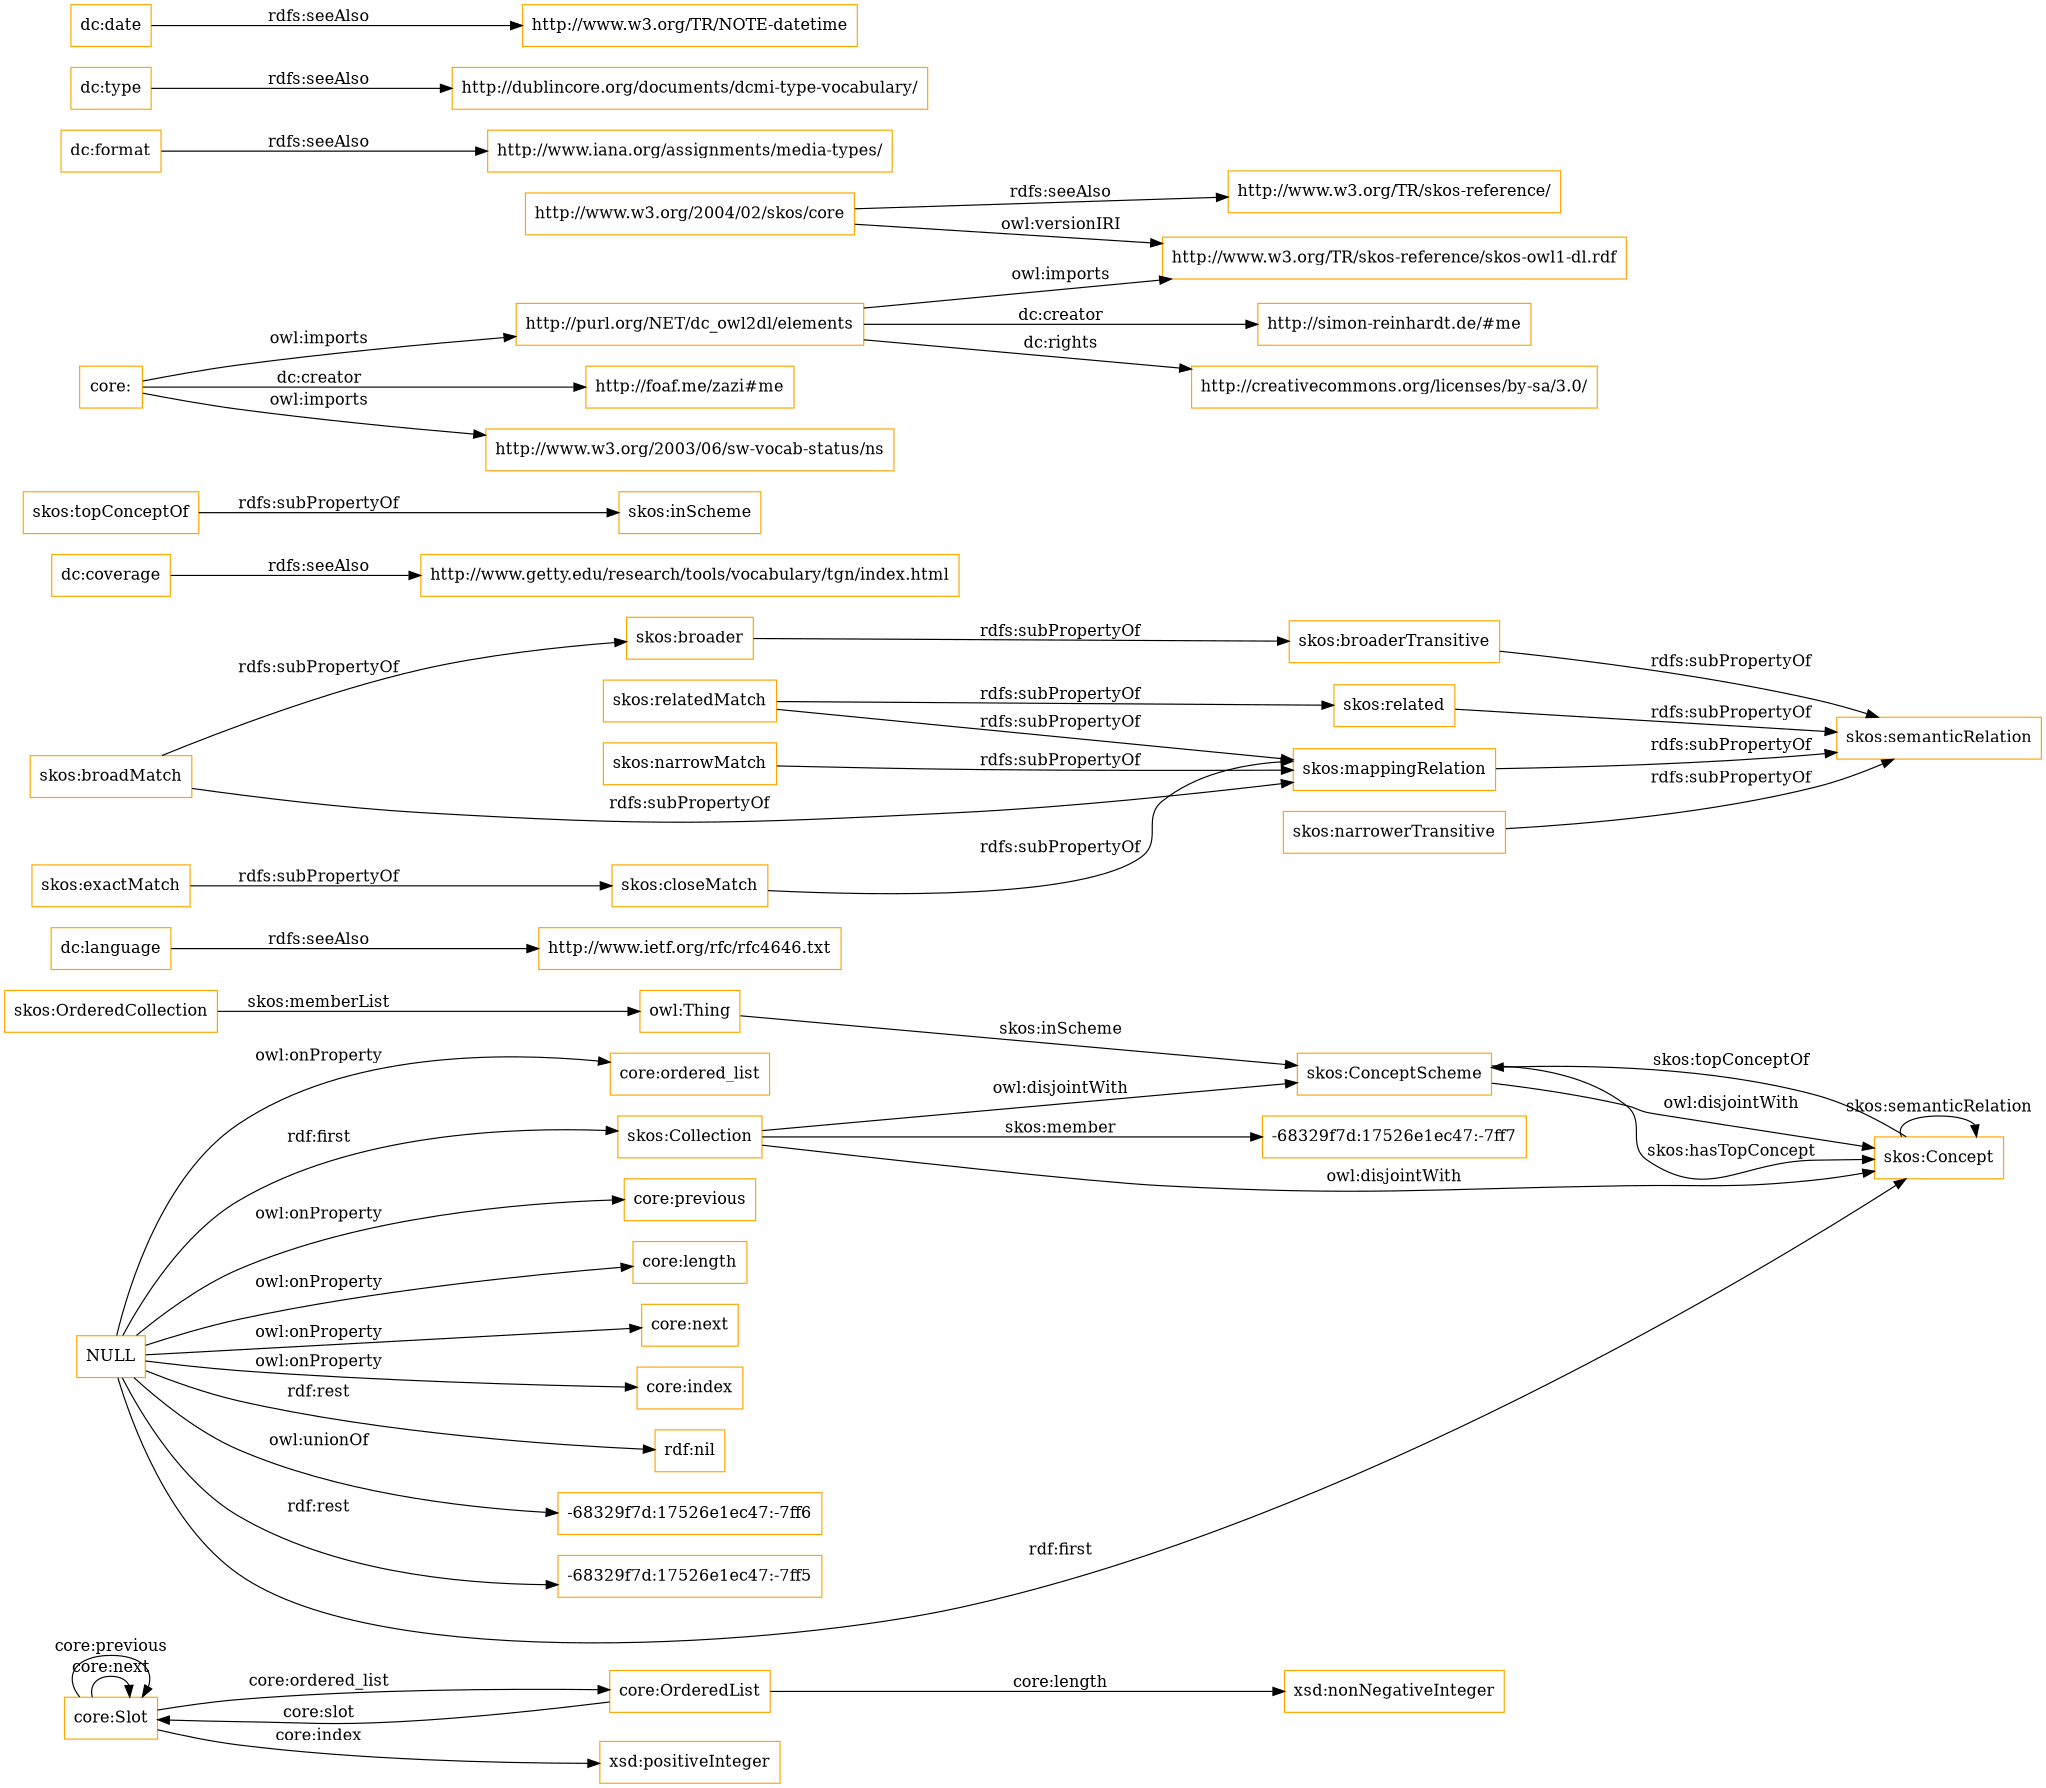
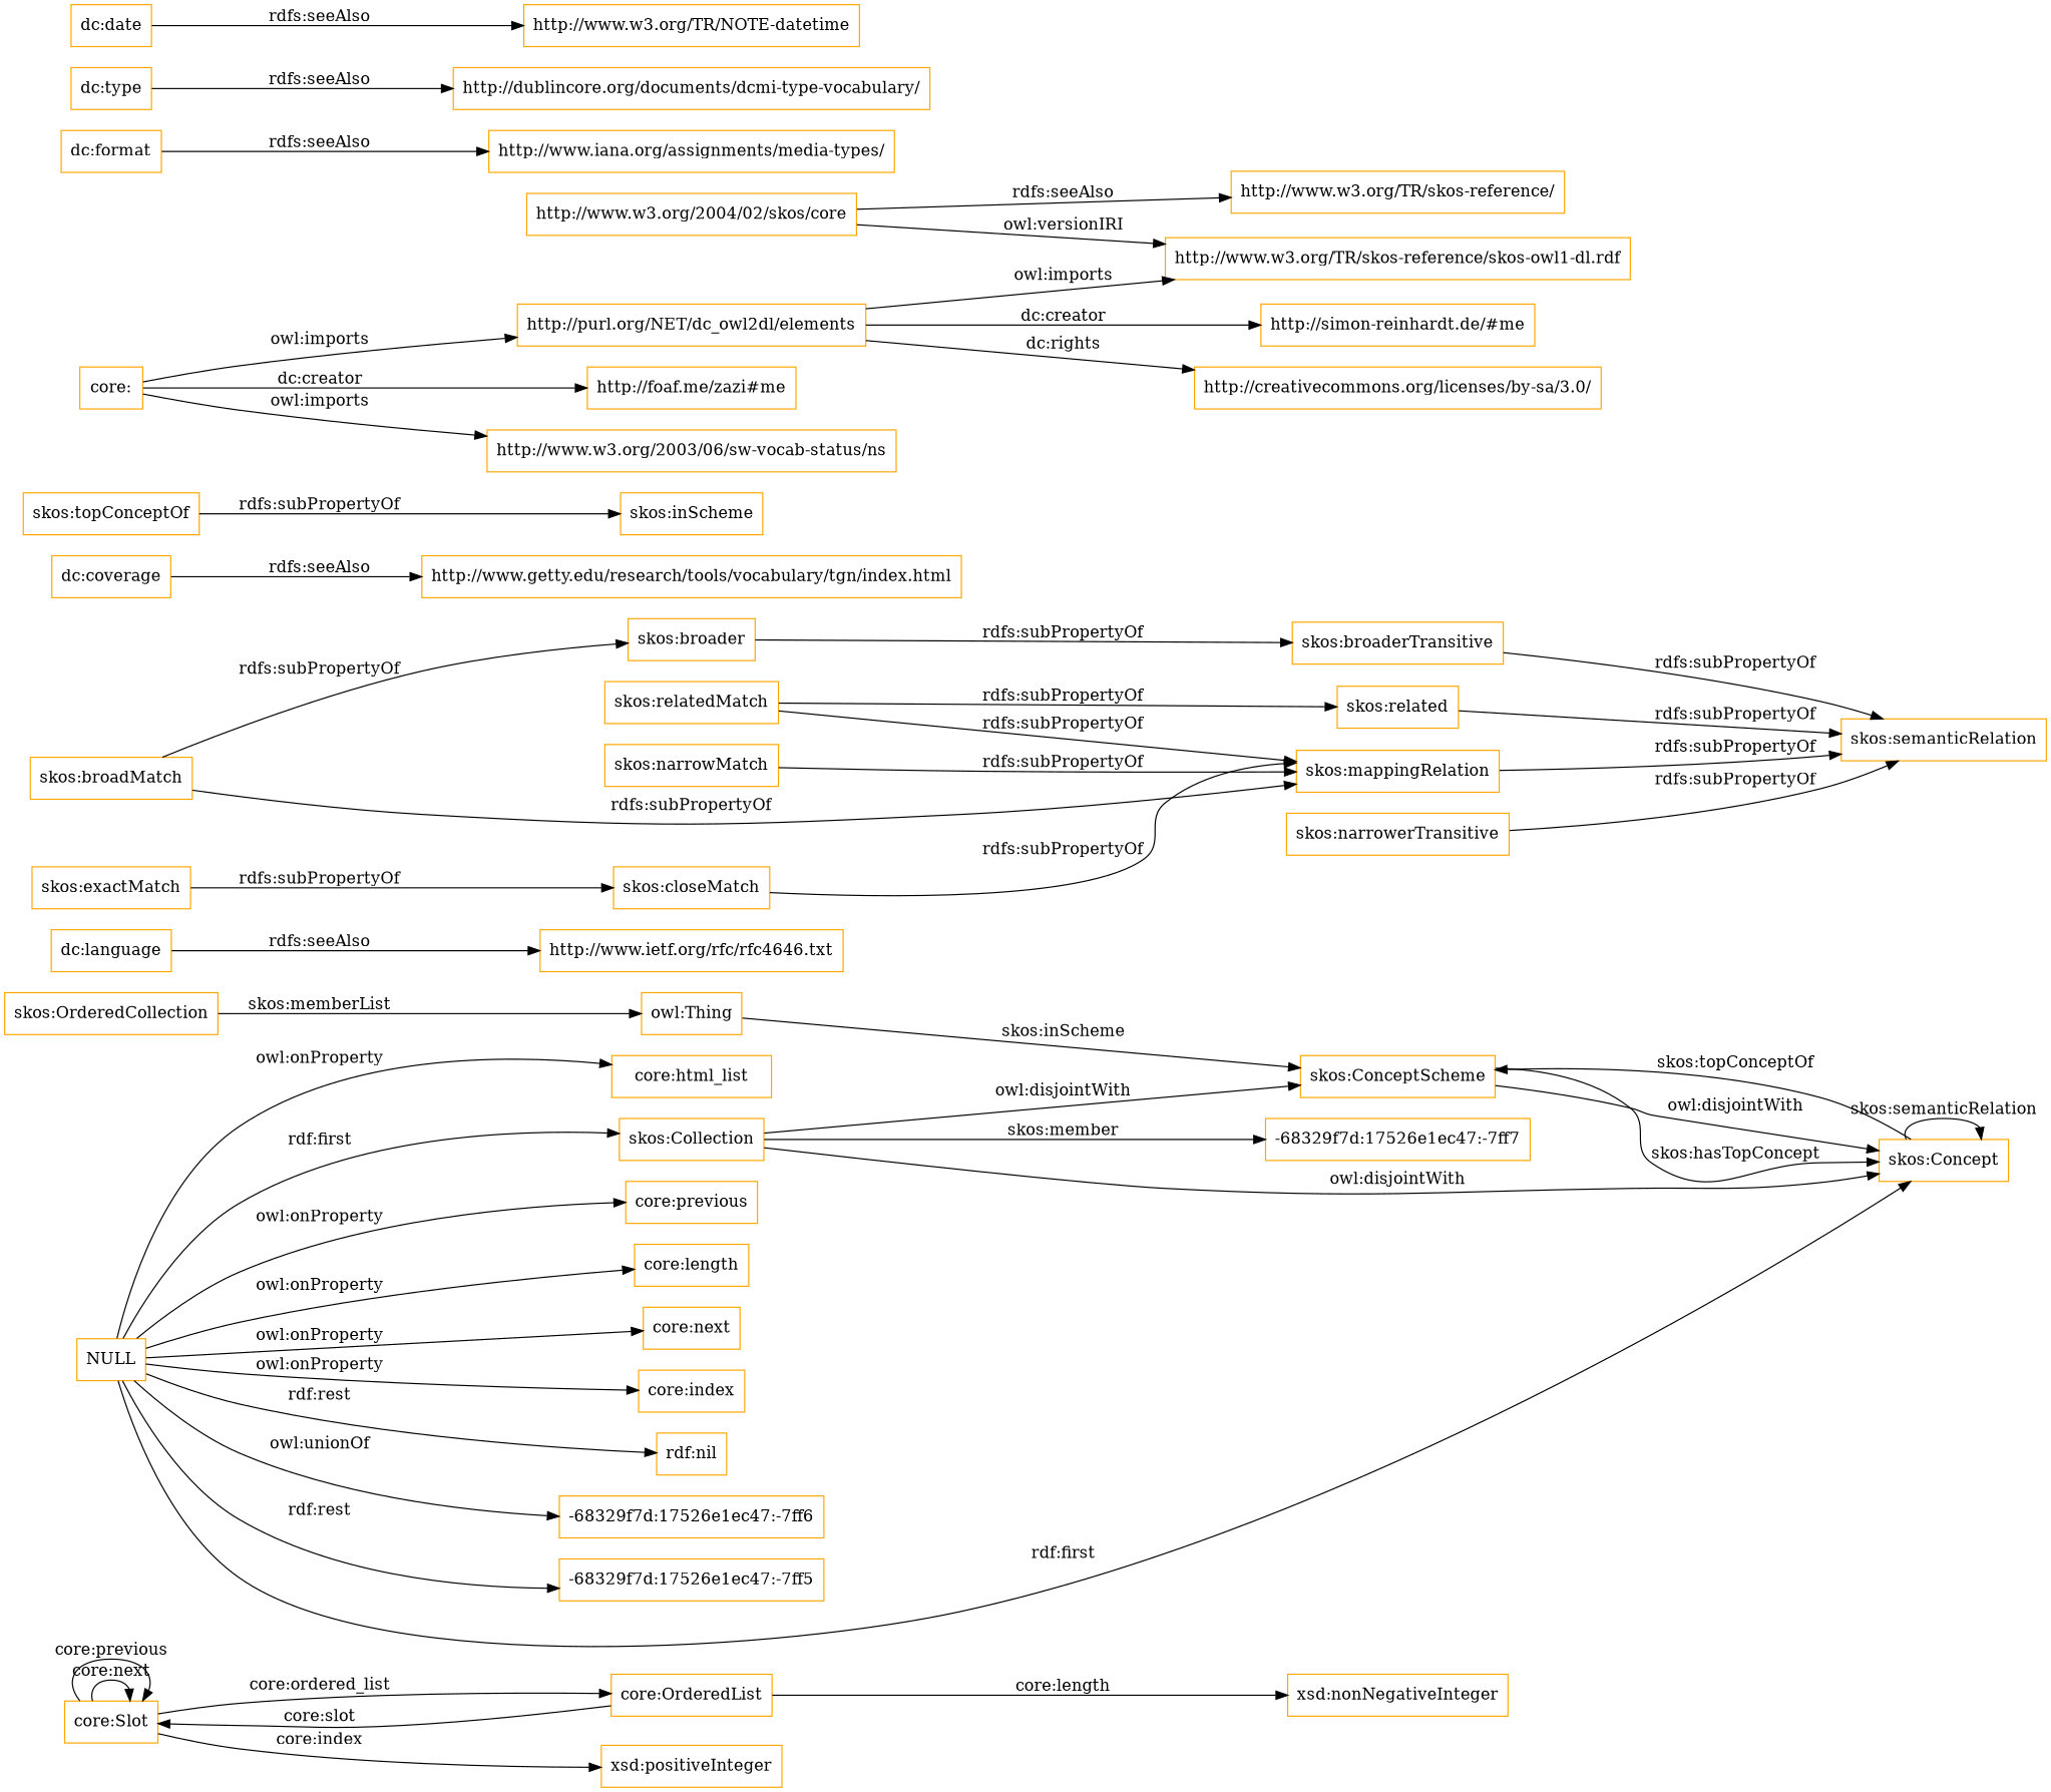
  digraph {
    rankdir=LR
    node [color=orange shape=rectangle]
    "core:Slot"
    "core:OrderedList"
    "xsd:positiveInteger"
    "xsd:nonNegativeInteger"
    "owl:Thing"
    "skos:ConceptScheme"
    "skos:OrderedCollection"
    "skos:Collection"
    "-68329f7d:17526e1ec47:-7ff7"
    "skos:Concept"
    "dc:language"
    "http://www.ietf.org/rfc/rfc4646.txt"
    NULL
    "core:previous"
    "core:length"
    "core:next"
    "core:index"
    "rdf:nil"
    "-68329f7d:17526e1ec47:-7ff6"
    "-68329f7d:17526e1ec47:-7ff5"
-   "core:ordered_list"
+   "core:ordered_list" [label="core:html_list"]
    "skos:closeMatch"
    "skos:mappingRelation"
    "skos:semanticRelation"
    "dc:coverage"
    "http://www.getty.edu/research/tools/vocabulary/tgn/index.html"
    "skos:relatedMatch"
    "skos:related"
    "skos:topConceptOf"
    "skos:inScheme"
    "skos:broadMatch"
    "skos:broader"
    "skos:broaderTransitive"
    "http://purl.org/NET/dc_owl2dl/elements"
    "http://www.w3.org/TR/skos-reference/skos-owl1-dl.rdf"
    "http://creativecommons.org/licenses/by-sa/3.0/"
    "http://simon-reinhardt.de/#me"
    "skos:exactMatch"
    "dc:format"
    "http://www.iana.org/assignments/media-types/"
    "core:"
    "http://foaf.me/zazi#me"
    "http://www.w3.org/2003/06/sw-vocab-status/ns"
    "dc:type"
    "http://dublincore.org/documents/dcmi-type-vocabulary/"
    "http://www.w3.org/2004/02/skos/core"
    "http://www.w3.org/TR/skos-reference/"
    "skos:narrowMatch"
    "skos:narrowerTransitive"
    "dc:date"
    "http://www.w3.org/TR/NOTE-datetime"
    "core:Slot" -> "core:Slot" [label="core:next"]
    "core:Slot" -> "core:Slot" [label="core:previous"]
    "core:Slot" -> "core:OrderedList" [label="core:ordered_list"]
    "core:Slot" -> "xsd:positiveInteger" [label="core:index"]
    "core:OrderedList" -> "core:Slot" [label="core:slot"]
    "core:OrderedList" -> "xsd:nonNegativeInteger" [label="core:length"]
    "owl:Thing" -> "skos:ConceptScheme" [label="skos:inScheme"]
    "skos:ConceptScheme" -> "skos:Concept" [label="owl:disjointWith"]
    "skos:ConceptScheme" -> "skos:Concept" [label="skos:hasTopConcept"]
    "skos:OrderedCollection" -> "owl:Thing" [label="skos:memberList"]
    "skos:Collection" -> "skos:ConceptScheme" [label="owl:disjointWith"]
    "skos:Collection" -> "-68329f7d:17526e1ec47:-7ff7" [label="skos:member"]
    "skos:Collection" -> "skos:Concept" [label="owl:disjointWith"]
    "skos:Concept" -> "skos:ConceptScheme" [label="skos:topConceptOf"]
    "skos:Concept" -> "skos:Concept" [label="skos:semanticRelation"]
    "dc:language" -> "http://www.ietf.org/rfc/rfc4646.txt" [label="rdfs:seeAlso"]
    NULL -> "skos:Collection" [label="rdf:first"]
    NULL -> "skos:Concept" [label="rdf:first"]
    NULL -> "core:previous" [label="owl:onProperty"]
    NULL -> "core:length" [label="owl:onProperty"]
    NULL -> "core:next" [label="owl:onProperty"]
    NULL -> "core:index" [label="owl:onProperty"]
    NULL -> "rdf:nil" [label="rdf:rest"]
    NULL -> "-68329f7d:17526e1ec47:-7ff6" [label="owl:unionOf"]
    NULL -> "-68329f7d:17526e1ec47:-7ff5" [label="rdf:rest"]
    NULL -> "core:ordered_list" [label="owl:onProperty"]
    "skos:closeMatch" -> "skos:mappingRelation" [label="rdfs:subPropertyOf"]
    "skos:mappingRelation" -> "skos:semanticRelation" [label="rdfs:subPropertyOf"]
    "dc:coverage" -> "http://www.getty.edu/research/tools/vocabulary/tgn/index.html" [label="rdfs:seeAlso"]
    "skos:relatedMatch" -> "skos:mappingRelation" [label="rdfs:subPropertyOf"]
    "skos:relatedMatch" -> "skos:related" [label="rdfs:subPropertyOf"]
    "skos:related" -> "skos:semanticRelation" [label="rdfs:subPropertyOf"]
    "skos:topConceptOf" -> "skos:inScheme" [label="rdfs:subPropertyOf"]
    "skos:broadMatch" -> "skos:mappingRelation" [label="rdfs:subPropertyOf"]
    "skos:broadMatch" -> "skos:broader" [label="rdfs:subPropertyOf"]
    "skos:broader" -> "skos:broaderTransitive" [label="rdfs:subPropertyOf"]
    "skos:broaderTransitive" -> "skos:semanticRelation" [label="rdfs:subPropertyOf"]
    "http://purl.org/NET/dc_owl2dl/elements" -> "http://www.w3.org/TR/skos-reference/skos-owl1-dl.rdf" [label="owl:imports"]
    "http://purl.org/NET/dc_owl2dl/elements" -> "http://creativecommons.org/licenses/by-sa/3.0/" [label="dc:rights"]
    "http://purl.org/NET/dc_owl2dl/elements" -> "http://simon-reinhardt.de/#me" [label="dc:creator"]
    "skos:exactMatch" -> "skos:closeMatch" [label="rdfs:subPropertyOf"]
    "dc:format" -> "http://www.iana.org/assignments/media-types/" [label="rdfs:seeAlso"]
    "core:" -> "http://purl.org/NET/dc_owl2dl/elements" [label="owl:imports"]
    "core:" -> "http://foaf.me/zazi#me" [label="dc:creator"]
    "core:" -> "http://www.w3.org/2003/06/sw-vocab-status/ns" [label="owl:imports"]
    "dc:type" -> "http://dublincore.org/documents/dcmi-type-vocabulary/" [label="rdfs:seeAlso"]
    "http://www.w3.org/2004/02/skos/core" -> "http://www.w3.org/TR/skos-reference/skos-owl1-dl.rdf" [label="owl:versionIRI"]
    "http://www.w3.org/2004/02/skos/core" -> "http://www.w3.org/TR/skos-reference/" [label="rdfs:seeAlso"]
    "skos:narrowMatch" -> "skos:mappingRelation" [label="rdfs:subPropertyOf"]
    "skos:narrowerTransitive" -> "skos:semanticRelation" [label="rdfs:subPropertyOf"]
    "dc:date" -> "http://www.w3.org/TR/NOTE-datetime" [label="rdfs:seeAlso"]
  }
